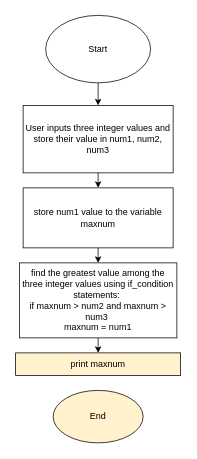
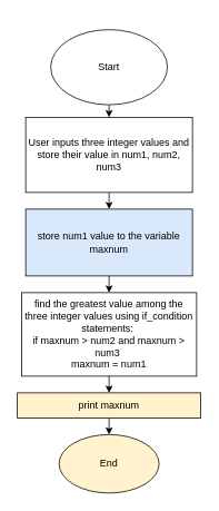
  <mxCell id="0" />
  <mxCell id="1" parent="0" />
  <mxCell id="2" style="edgeStyle=none;html=1;" edge="1" parent="1" source="3"><mxGeometry relative="1" as="geometry"><mxPoint x="130" y="140" as="targetPoint" /></mxGeometry></mxCell>
- <mxCell id="3" value="Start" style="ellipse;whiteSpace=wrap;html=1;" vertex="1" parent="1"><mxGeometry x="60" y="20" width="140" height="90" as="geometry" /></mxCell>
+ <mxCell id="3" value="Start" style="ellipse;whiteSpace=wrap;html=1;" vertex="1" parent="1"><mxGeometry x="60" y="35" width="140" height="90" as="geometry" /></mxCell>
  <mxCell id="4" style="edgeStyle=none;html=1;" edge="1" parent="1" source="5"><mxGeometry relative="1" as="geometry"><mxPoint x="130" y="250" as="targetPoint" /></mxGeometry></mxCell>
  <mxCell id="5" value="User inputs three integer values and store their value in num1, num2, num3" style="rounded=0;whiteSpace=wrap;html=1;" vertex="1" parent="1"><mxGeometry x="30" y="140" width="200" height="90" as="geometry" /></mxCell>
  <mxCell id="6" style="edgeStyle=none;html=1;" edge="1" parent="1" source="7"><mxGeometry relative="1" as="geometry"><mxPoint x="130" y="350" as="targetPoint" /></mxGeometry></mxCell>
- <mxCell id="7" value="store num1 value to the variable maxnum" style="rounded=0;whiteSpace=wrap;html=1;" vertex="1" parent="1"><mxGeometry x="30" y="250" width="200" height="80" as="geometry" /></mxCell>
+ <mxCell id="7" value="store num1 value to the variable maxnum" style="rounded=0;whiteSpace=wrap;html=1;fillColor=#dae8fc;" vertex="1" parent="1"><mxGeometry x="30" y="250" width="200" height="80" as="geometry" /></mxCell>
  <mxCell id="8" style="edgeStyle=none;html=1;" edge="1" parent="1" source="9" target="12"><mxGeometry relative="1" as="geometry"><mxPoint x="135" y="450" as="targetPoint" /></mxGeometry></mxCell>
  <mxCell id="9" value="find the greatest value among the three integer values using if_condition statements:&amp;nbsp;&lt;br&gt;if maxnum &amp;gt; num2 and maxnum &amp;gt; num3&amp;nbsp;&lt;br&gt;maxnum = num1" style="rounded=0;whiteSpace=wrap;html=1;" vertex="1" parent="1"><mxGeometry x="25" y="350" width="210" height="100" as="geometry" /></mxCell>
  <mxCell id="10" value="End" style="ellipse;whiteSpace=wrap;html=1;fillColor=#fff2cc;" vertex="1" parent="1"><mxGeometry x="70" y="520" width="120" height="70" as="geometry" /></mxCell>
+ <mxCell id="11" value="" style="edgeStyle=none;html=1;" edge="1" parent="1" source="12" target="10"><mxGeometry relative="1" as="geometry" /></mxCell>
  <mxCell id="12" value="print maxnum" style="rounded=0;whiteSpace=wrap;html=1;fillColor=#fff2cc;" vertex="1" parent="1"><mxGeometry x="20" y="470" width="220" height="30" as="geometry" /></mxCell>
